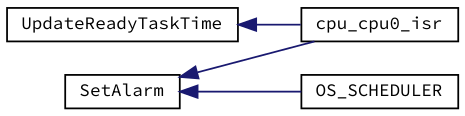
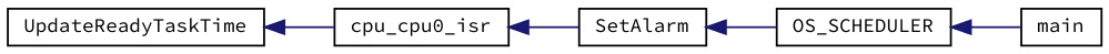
  digraph {
    fontname="Source Code Pro"
    rankdir=LR
    node [color=black fillcolor=white fontname="Source Code Pro" fontsize=10 shape=record style=filled]
    edge [color=midnightblue dir=back fontname="Source Code Pro" fontsize=10 labelfontname=Helvetica labelfontsize=10 style=solid]
    n1 [height=0.2 label=UpdateReadyTaskTime width=0.4]
    n2 [height=0.2 label=cpu_cpu0_isr width=0.4]
    n3 [height=0.2 label=SetAlarm width=0.4]
    n4 [height=0.2 label=OS_SCHEDULER width=0.4]
+   n5 [height=0.2 label=main width=0.4]
    n1 -> n2
-   n3 -> n2
+   n2 -> n3
    n3 -> n4
+   n4 -> n5
  }
